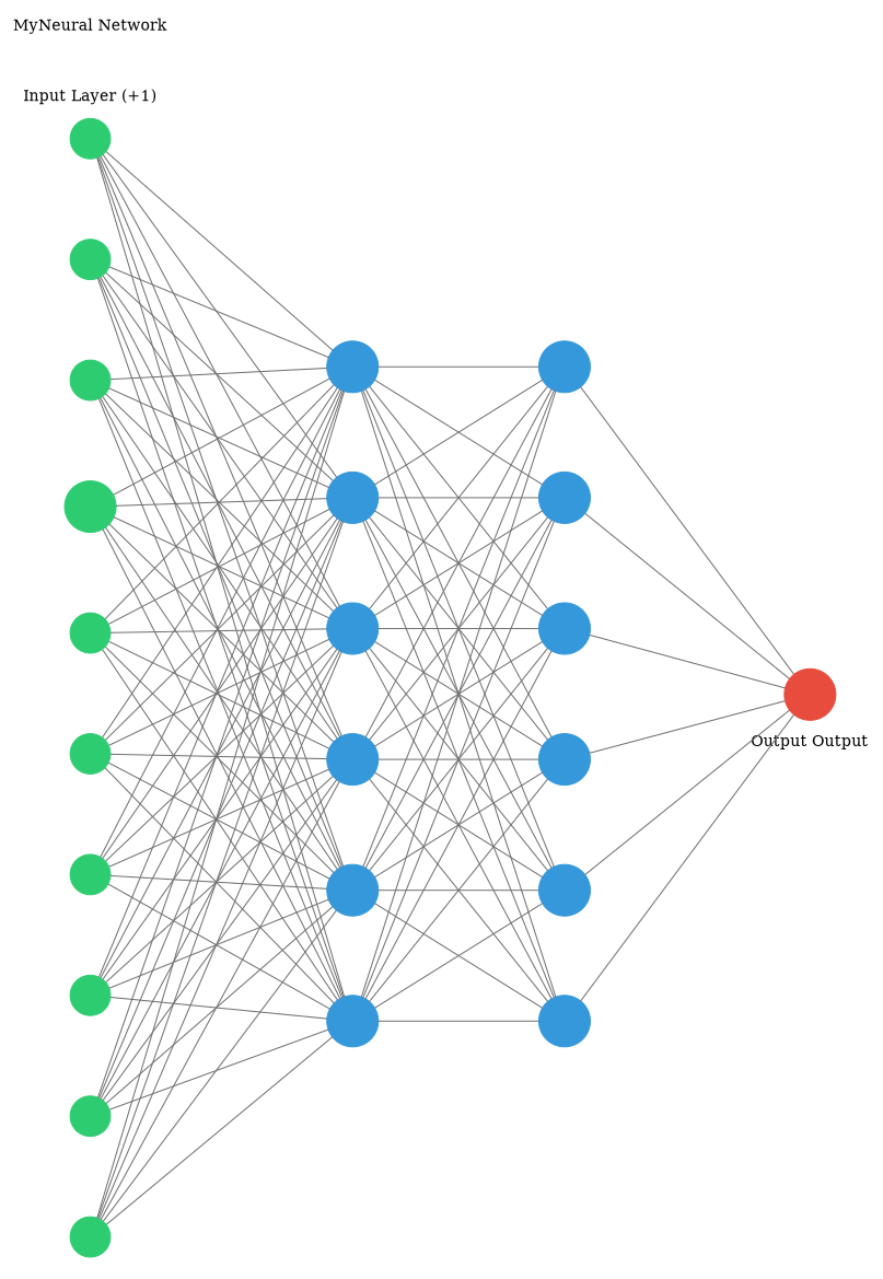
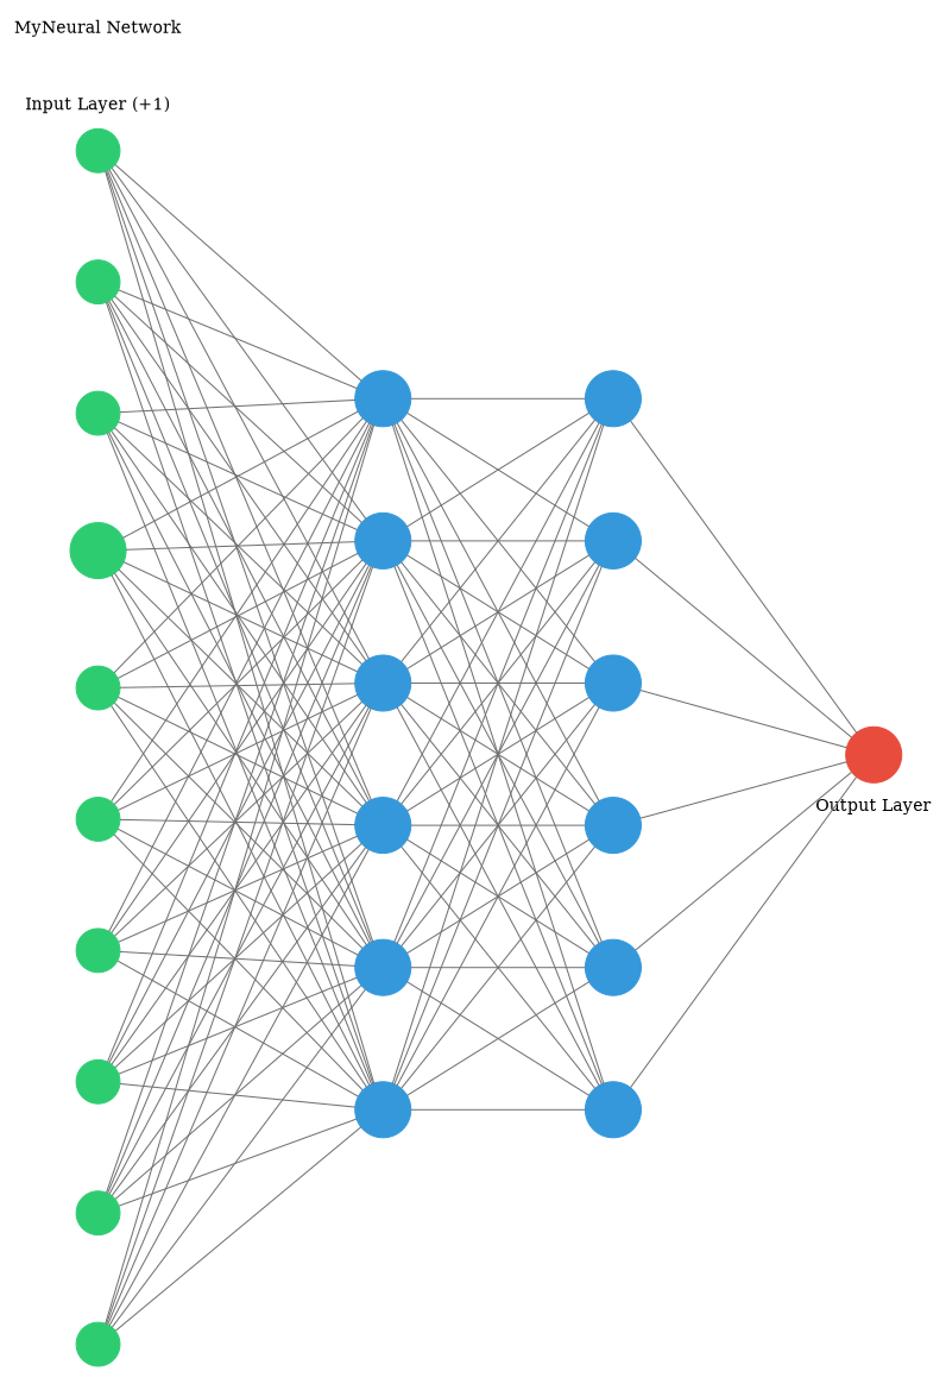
  digraph {
    arrowShape=none
    nodesep=1
    ranksep=2
    splines=false
    rankdir=LR
    node [color="#3498db" fontcolor="#3498db" shape=circle style=filled]
    edge [arrowhead=none color="#707070"]
    1 [color="#2ecc71" fontcolor="#2ecc71"]
    2 [color="#2ecc71" fontcolor="#2ecc71"]
    3 [color="#2ecc71" fontcolor="#2ecc71"]
    4 [color="#2ecc71" fontcolor="#2ecc71"]
    5 [color="#2ecc71" fontcolor="#2ecc71"]
    6 [color="#2ecc71" fontcolor="#2ecc71"]
    7 [color="#2ecc71" fontcolor="#2ecc71"]
    8 [color="#2ecc71" fontcolor="#2ecc71"]
    9 [color="#2ecc71" fontcolor="#2ecc71"]
    10 [color="#2ecc71" fontcolor="#2ecc71"]
    11
    12
    13
    14
    15
    16
    17
    18
    19
    20
    21
    22
    23 [color="#e74c3c" fontcolor="#e74c3c"]
    subgraph cluster_1 {
      color=white
      label="MyNeural Network\n\n\n\nInput Layer (+1)"
      rank=same
      1
      2
      3
      4
      5
      6
      7
      8
      9
      10
    }
    subgraph cluster_2 {
      color=white
      labeljust=right
      labelloc=b
      rank=same
      11
      12
      13
      14
      15
      16
    }
    subgraph cluster_3 {
      color=white
      labeljust=right
      labelloc=b
      rank=same
      17
      18
      19
      20
      21
      22
    }
    subgraph cluster_4 {
      color=white
-     label="Output Output"
+     label="Output Layer"
      labeljust=1
      labelloc=bottom
      rank=same
      23
    }
    1 -> 11
    1 -> 12
    1 -> 13
    1 -> 14
    1 -> 15
    1 -> 16
    2 -> 11
    2 -> 12
    2 -> 13
    2 -> 14
    2 -> 15
    2 -> 16
    3 -> 11
    3 -> 12
    3 -> 13
    3 -> 14
    3 -> 15
    3 -> 16
    4 -> 11
    4 -> 12
    4 -> 13
    4 -> 14
    4 -> 15
    4 -> 16
    5 -> 11
    5 -> 12
    5 -> 13
    5 -> 14
    5 -> 15
    5 -> 16
    6 -> 11
    6 -> 12
    6 -> 13
    6 -> 14
    6 -> 15
    6 -> 16
    7 -> 11
    7 -> 12
    7 -> 13
    7 -> 14
    7 -> 15
    7 -> 16
    8 -> 11
    8 -> 12
    8 -> 13
    8 -> 14
    8 -> 15
    8 -> 16
    9 -> 11
    9 -> 12
    9 -> 13
    9 -> 14
    9 -> 15
    9 -> 16
    10 -> 11
    10 -> 12
    10 -> 13
    10 -> 14
    10 -> 15
    10 -> 16
    11 -> 17
    11 -> 18
    11 -> 19
    11 -> 20
    11 -> 21
    11 -> 22
    12 -> 17
    12 -> 18
    12 -> 19
    12 -> 20
    12 -> 21
    12 -> 22
    13 -> 17
    13 -> 18
    13 -> 19
    13 -> 20
    13 -> 21
    13 -> 22
    14 -> 17
    14 -> 18
    14 -> 19
    14 -> 20
    14 -> 21
    14 -> 22
    15 -> 17
    15 -> 18
    15 -> 19
    15 -> 20
    15 -> 21
    15 -> 22
    16 -> 17
    16 -> 18
    16 -> 19
    16 -> 20
    16 -> 21
    16 -> 22
    17 -> 23
    18 -> 23
    19 -> 23
    20 -> 23
    21 -> 23
    22 -> 23
  }
